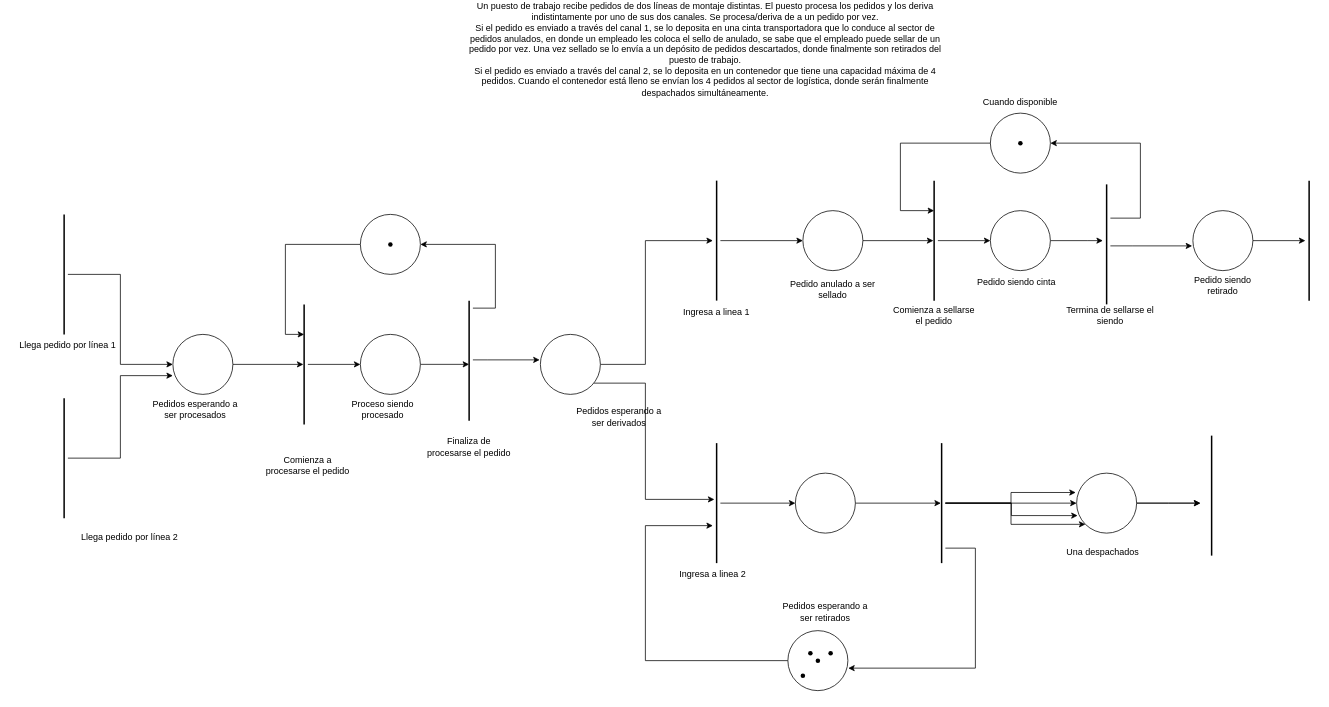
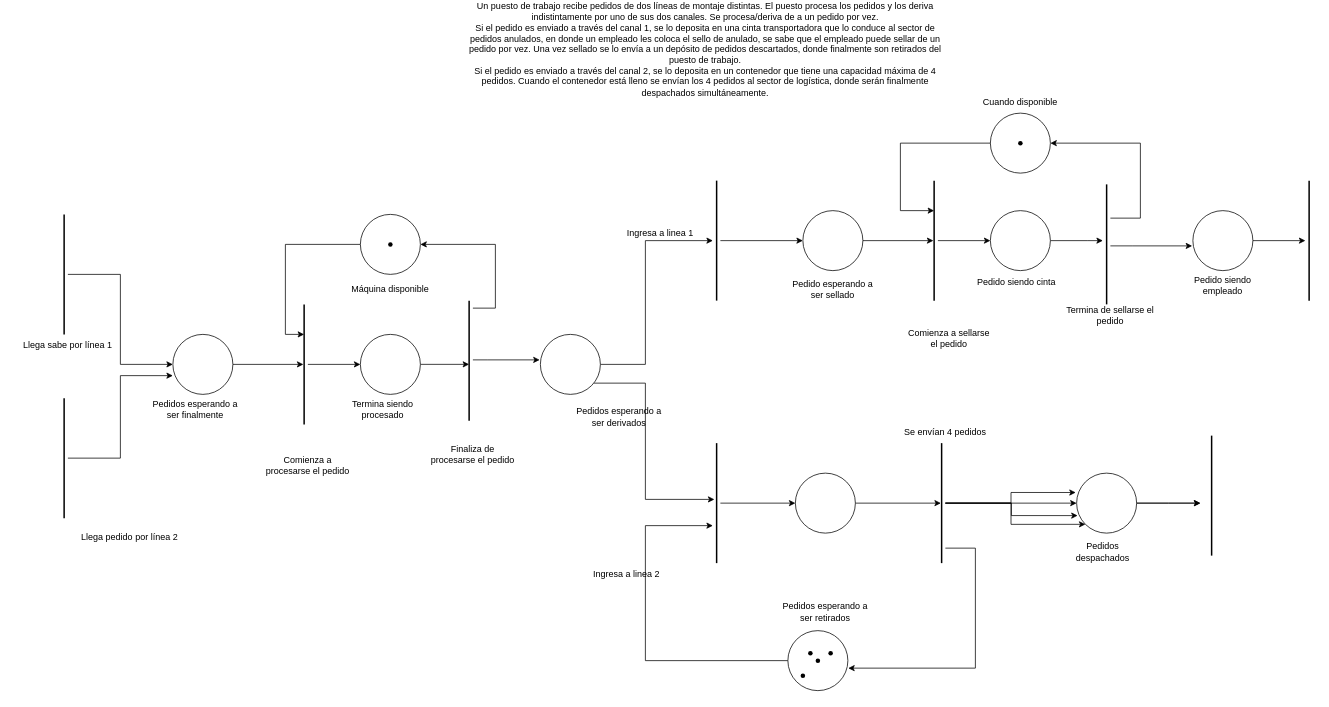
  <mxCell id="0" />
  <mxCell id="1" parent="0" />
  <mxCell id="2" value="&lt;div&gt;Un puesto de trabajo recibe pedidos de dos líneas de montaje distintas. El puesto procesa los pedidos y los deriva&lt;/div&gt;&lt;div&gt;indistintamente por uno de sus dos canales. Se procesa/deriva de a un pedido por vez.&lt;/div&gt;&lt;div&gt;Si el pedido es enviado a través del canal 1, se lo deposita en una cinta transportadora que lo conduce al sector de&lt;/div&gt;&lt;div&gt;pedidos anulados, en donde un empleado les coloca el sello de anulado, se sabe que el empleado puede sellar de un&lt;/div&gt;&lt;div&gt;pedido por vez. Una vez sellado se lo envía a un depósito de pedidos descartados, donde finalmente son retirados del&lt;/div&gt;&lt;div&gt;puesto de trabajo.&lt;/div&gt;&lt;div&gt;Si el pedido es enviado a través del canal 2, se lo deposita en un contenedor que tiene una capacidad máxima de 4&lt;/div&gt;&lt;div&gt;pedidos. Cuando el contenedor está lleno se envían los 4 pedidos al sector de logística, donde serán finalmente&lt;/div&gt;&lt;div&gt;despachados simultáneamente.&lt;/div&gt;" style="text;html=1;strokeColor=none;fillColor=none;align=center;verticalAlign=middle;whiteSpace=wrap;rounded=0;" vertex="1" parent="1"><mxGeometry x="470" y="20" width="940" height="30" as="geometry" /></mxCell>
  <mxCell id="3" style="edgeStyle=orthogonalEdgeStyle;rounded=0;orthogonalLoop=1;jettySize=auto;html=1;entryX=0;entryY=0.5;entryDx=0;entryDy=0;" edge="1" parent="1" source="4" target="6"><mxGeometry relative="1" as="geometry"><mxPoint x="200" y="335" as="targetPoint" /></mxGeometry></mxCell>
  <mxCell id="4" value="" style="line;strokeWidth=2;direction=south;html=1;" vertex="1" parent="1"><mxGeometry x="80" y="255" width="10" height="160" as="geometry" /></mxCell>
  <mxCell id="5" style="edgeStyle=orthogonalEdgeStyle;rounded=0;orthogonalLoop=1;jettySize=auto;html=1;entryX=0.5;entryY=0.6;entryDx=0;entryDy=0;entryPerimeter=0;" edge="1" parent="1" source="6" target="8"><mxGeometry relative="1" as="geometry" /></mxCell>
  <mxCell id="6" value="" style="ellipse;whiteSpace=wrap;html=1;aspect=fixed;" vertex="1" parent="1"><mxGeometry x="230" y="415" width="80" height="80" as="geometry" /></mxCell>
  <mxCell id="7" style="edgeStyle=orthogonalEdgeStyle;rounded=0;orthogonalLoop=1;jettySize=auto;html=1;entryX=0;entryY=0.5;entryDx=0;entryDy=0;" edge="1" parent="1" source="8" target="15"><mxGeometry relative="1" as="geometry" /></mxCell>
  <mxCell id="8" value="" style="line;strokeWidth=2;direction=south;html=1;" vertex="1" parent="1"><mxGeometry x="400" y="375" width="10" height="160" as="geometry" /></mxCell>
  <mxCell id="9" style="edgeStyle=orthogonalEdgeStyle;rounded=0;orthogonalLoop=1;jettySize=auto;html=1;entryX=0;entryY=0.688;entryDx=0;entryDy=0;entryPerimeter=0;" edge="1" parent="1" source="10" target="6"><mxGeometry relative="1" as="geometry"><mxPoint x="210" y="580" as="targetPoint" /></mxGeometry></mxCell>
  <mxCell id="10" value="" style="line;strokeWidth=2;direction=south;html=1;" vertex="1" parent="1"><mxGeometry x="80" y="500" width="10" height="160" as="geometry" /></mxCell>
- <mxCell id="11" value="Llega pedido por línea 1" style="text;html=1;strokeColor=none;fillColor=none;align=center;verticalAlign=middle;whiteSpace=wrap;rounded=0;" vertex="1" parent="1"><mxGeometry x="20" y="415" width="140" height="30" as="geometry" /></mxCell>
+ <mxCell id="11" value="Llega sabe por línea 1" style="text;html=1;strokeColor=none;fillColor=none;align=center;verticalAlign=middle;whiteSpace=wrap;rounded=0;" vertex="1" parent="1"><mxGeometry x="20" y="415" width="140" height="30" as="geometry" /></mxCell>
  <mxCell id="12" value="Llega pedido por línea 2" style="text;html=1;strokeColor=none;fillColor=none;align=center;verticalAlign=middle;whiteSpace=wrap;rounded=0;" vertex="1" parent="1"><mxGeometry x="100" y="670" width="145" height="30" as="geometry" /></mxCell>
- <mxCell id="13" value="Pedidos esperando a ser procesados" style="text;html=1;strokeColor=none;fillColor=none;align=center;verticalAlign=middle;whiteSpace=wrap;rounded=0;" vertex="1" parent="1"><mxGeometry x="200" y="500" width="120" height="30" as="geometry" /></mxCell>
+ <mxCell id="13" value="Pedidos esperando a ser finalmente" style="text;html=1;strokeColor=none;fillColor=none;align=center;verticalAlign=middle;whiteSpace=wrap;rounded=0;" vertex="1" parent="1"><mxGeometry x="200" y="500" width="120" height="30" as="geometry" /></mxCell>
  <mxCell id="14" style="edgeStyle=orthogonalEdgeStyle;rounded=0;orthogonalLoop=1;jettySize=auto;html=1;entryX=0.531;entryY=0.5;entryDx=0;entryDy=0;entryPerimeter=0;" edge="1" parent="1" source="15" target="18"><mxGeometry relative="1" as="geometry" /></mxCell>
  <mxCell id="15" value="" style="ellipse;whiteSpace=wrap;html=1;aspect=fixed;" vertex="1" parent="1"><mxGeometry x="480" y="415" width="80" height="80" as="geometry" /></mxCell>
  <mxCell id="16" style="edgeStyle=orthogonalEdgeStyle;rounded=0;orthogonalLoop=1;jettySize=auto;html=1;entryX=1;entryY=0.5;entryDx=0;entryDy=0;" edge="1" parent="1" source="18" target="20"><mxGeometry relative="1" as="geometry"><Array as="points"><mxPoint x="660" y="380" /><mxPoint x="660" y="295" /></Array></mxGeometry></mxCell>
  <mxCell id="17" style="edgeStyle=orthogonalEdgeStyle;rounded=0;orthogonalLoop=1;jettySize=auto;html=1;entryX=-0.012;entryY=0.425;entryDx=0;entryDy=0;entryPerimeter=0;" edge="1" parent="1" source="18" target="28"><mxGeometry relative="1" as="geometry"><Array as="points"><mxPoint x="650" y="449" /><mxPoint x="650" y="449" /></Array></mxGeometry></mxCell>
  <mxCell id="18" value="" style="line;strokeWidth=2;direction=south;html=1;" vertex="1" parent="1"><mxGeometry x="620" y="370" width="10" height="160" as="geometry" /></mxCell>
  <mxCell id="19" style="edgeStyle=orthogonalEdgeStyle;rounded=0;orthogonalLoop=1;jettySize=auto;html=1;entryX=0.25;entryY=0.5;entryDx=0;entryDy=0;entryPerimeter=0;" edge="1" parent="1" source="20" target="8"><mxGeometry relative="1" as="geometry"><Array as="points"><mxPoint x="380" y="295" /><mxPoint x="380" y="415" /></Array></mxGeometry></mxCell>
  <mxCell id="20" value="" style="ellipse;whiteSpace=wrap;html=1;aspect=fixed;" vertex="1" parent="1"><mxGeometry x="480" y="255" width="80" height="80" as="geometry" /></mxCell>
  <mxCell id="21" value="Comienza a procesarse el pedido" style="text;html=1;strokeColor=none;fillColor=none;align=center;verticalAlign=middle;whiteSpace=wrap;rounded=0;" vertex="1" parent="1"><mxGeometry x="350" y="575" width="120" height="30" as="geometry" /></mxCell>
- <mxCell id="22" value="Proceso siendo procesado" style="text;html=1;strokeColor=none;fillColor=none;align=center;verticalAlign=middle;whiteSpace=wrap;rounded=0;" vertex="1" parent="1"><mxGeometry x="450" y="500" width="120" height="30" as="geometry" /></mxCell>
- <mxCell id="23" value="Finaliza de procesarse el pedido" style="text;html=1;strokeColor=none;fillColor=none;align=center;verticalAlign=middle;whiteSpace=wrap;rounded=0;" vertex="1" parent="1"><mxGeometry x="565" y="550" width="120" height="30" as="geometry" /></mxCell>
+ <mxCell id="22" value="Termina siendo procesado" style="text;html=1;strokeColor=none;fillColor=none;align=center;verticalAlign=middle;whiteSpace=wrap;rounded=0;" vertex="1" parent="1"><mxGeometry x="450" y="500" width="120" height="30" as="geometry" /></mxCell>
+ <mxCell id="23" value="Finaliza de procesarse el pedido" style="text;html=1;strokeColor=none;fillColor=none;align=center;verticalAlign=middle;whiteSpace=wrap;rounded=0;" vertex="1" parent="1"><mxGeometry x="570" y="560" width="120" height="30" as="geometry" /></mxCell>
+ <mxCell id="24" value="Máquina disponible" style="text;html=1;strokeColor=none;fillColor=none;align=center;verticalAlign=middle;whiteSpace=wrap;rounded=0;" vertex="1" parent="1"><mxGeometry x="460" y="340" width="120" height="30" as="geometry" /></mxCell>
  <mxCell id="25" value="" style="shape=waypoint;sketch=0;fillStyle=solid;size=6;pointerEvents=1;points=[];fillColor=none;resizable=0;rotatable=0;perimeter=centerPerimeter;snapToPoint=1;" vertex="1" parent="1"><mxGeometry x="500" y="275" width="40" height="40" as="geometry" /></mxCell>
  <mxCell id="26" style="edgeStyle=orthogonalEdgeStyle;rounded=0;orthogonalLoop=1;jettySize=auto;html=1;" edge="1" parent="1" source="28" target="31"><mxGeometry relative="1" as="geometry"><Array as="points"><mxPoint x="860" y="455" /><mxPoint x="860" y="290" /></Array></mxGeometry></mxCell>
  <mxCell id="27" style="edgeStyle=orthogonalEdgeStyle;rounded=0;orthogonalLoop=1;jettySize=auto;html=1;entryX=0.469;entryY=0.8;entryDx=0;entryDy=0;entryPerimeter=0;" edge="1" parent="1" source="28" target="33"><mxGeometry relative="1" as="geometry"><Array as="points"><mxPoint x="860" y="480" /><mxPoint x="860" y="635" /></Array></mxGeometry></mxCell>
  <mxCell id="28" value="" style="ellipse;whiteSpace=wrap;html=1;aspect=fixed;" vertex="1" parent="1"><mxGeometry x="720" y="415" width="80" height="80" as="geometry" /></mxCell>
  <mxCell id="29" value="Pedidos esperando a ser derivados" style="text;html=1;strokeColor=none;fillColor=none;align=center;verticalAlign=middle;whiteSpace=wrap;rounded=0;" vertex="1" parent="1"><mxGeometry x="765" y="510" width="120" height="30" as="geometry" /></mxCell>
  <mxCell id="30" style="edgeStyle=orthogonalEdgeStyle;rounded=0;orthogonalLoop=1;jettySize=auto;html=1;" edge="1" parent="1" source="31" target="37"><mxGeometry relative="1" as="geometry" /></mxCell>
  <mxCell id="31" value="" style="line;strokeWidth=2;direction=south;html=1;" vertex="1" parent="1"><mxGeometry x="950" y="210" width="10" height="160" as="geometry" /></mxCell>
  <mxCell id="32" style="edgeStyle=orthogonalEdgeStyle;rounded=0;orthogonalLoop=1;jettySize=auto;html=1;entryX=0;entryY=0.5;entryDx=0;entryDy=0;" edge="1" parent="1" source="33" target="58"><mxGeometry relative="1" as="geometry" /></mxCell>
  <mxCell id="33" value="" style="line;strokeWidth=2;direction=south;html=1;" vertex="1" parent="1"><mxGeometry x="950" y="560" width="10" height="160" as="geometry" /></mxCell>
- <mxCell id="34" value="Ingresa a linea 1" style="text;html=1;strokeColor=none;fillColor=none;align=center;verticalAlign=middle;whiteSpace=wrap;rounded=0;" vertex="1" parent="1"><mxGeometry x="895" y="370" width="120" height="30" as="geometry" /></mxCell>
- <mxCell id="35" value="Ingresa a linea 2" style="text;html=1;strokeColor=none;fillColor=none;align=center;verticalAlign=middle;whiteSpace=wrap;rounded=0;" vertex="1" parent="1"><mxGeometry x="890" y="720" width="120" height="30" as="geometry" /></mxCell>
+ <mxCell id="34" value="Ingresa a linea 1" style="text;html=1;strokeColor=none;fillColor=none;align=center;verticalAlign=middle;whiteSpace=wrap;rounded=0;" vertex="1" parent="1"><mxGeometry x="820" y="265" width="120" height="30" as="geometry" /></mxCell>
+ <mxCell id="35" value="Ingresa a linea 2" style="text;html=1;strokeColor=none;fillColor=none;align=center;verticalAlign=middle;whiteSpace=wrap;rounded=0;" vertex="1" parent="1"><mxGeometry x="775" y="720" width="120" height="30" as="geometry" /></mxCell>
  <mxCell id="36" style="edgeStyle=orthogonalEdgeStyle;rounded=0;orthogonalLoop=1;jettySize=auto;html=1;entryX=0.5;entryY=0.6;entryDx=0;entryDy=0;entryPerimeter=0;" edge="1" parent="1" source="37" target="40"><mxGeometry relative="1" as="geometry" /></mxCell>
  <mxCell id="37" value="" style="ellipse;whiteSpace=wrap;html=1;aspect=fixed;" vertex="1" parent="1"><mxGeometry x="1070" y="250" width="80" height="80" as="geometry" /></mxCell>
- <mxCell id="38" value="Pedido anulado a ser sellado" style="text;html=1;strokeColor=none;fillColor=none;align=center;verticalAlign=middle;whiteSpace=wrap;rounded=0;" vertex="1" parent="1"><mxGeometry x="1050" y="340" width="120" height="30" as="geometry" /></mxCell>
+ <mxCell id="38" value="Pedido esperando a ser sellado" style="text;html=1;strokeColor=none;fillColor=none;align=center;verticalAlign=middle;whiteSpace=wrap;rounded=0;" vertex="1" parent="1"><mxGeometry x="1050" y="340" width="120" height="30" as="geometry" /></mxCell>
  <mxCell id="39" style="edgeStyle=orthogonalEdgeStyle;rounded=0;orthogonalLoop=1;jettySize=auto;html=1;entryX=0;entryY=0.5;entryDx=0;entryDy=0;" edge="1" parent="1" source="40" target="42"><mxGeometry relative="1" as="geometry" /></mxCell>
  <mxCell id="40" value="" style="line;strokeWidth=2;direction=south;html=1;" vertex="1" parent="1"><mxGeometry x="1240" y="210" width="10" height="160" as="geometry" /></mxCell>
  <mxCell id="41" style="edgeStyle=orthogonalEdgeStyle;rounded=0;orthogonalLoop=1;jettySize=auto;html=1;" edge="1" parent="1" source="42" target="45"><mxGeometry relative="1" as="geometry"><Array as="points"><mxPoint x="1450" y="290" /><mxPoint x="1450" y="290" /></Array></mxGeometry></mxCell>
  <mxCell id="42" value="" style="ellipse;whiteSpace=wrap;html=1;aspect=fixed;" vertex="1" parent="1"><mxGeometry x="1320" y="250" width="80" height="80" as="geometry" /></mxCell>
  <mxCell id="43" style="edgeStyle=orthogonalEdgeStyle;rounded=0;orthogonalLoop=1;jettySize=auto;html=1;entryX=1;entryY=0.5;entryDx=0;entryDy=0;" edge="1" parent="1" source="45" target="47"><mxGeometry relative="1" as="geometry"><Array as="points"><mxPoint x="1520" y="260" /><mxPoint x="1520" y="160" /></Array></mxGeometry></mxCell>
  <mxCell id="44" style="edgeStyle=orthogonalEdgeStyle;rounded=0;orthogonalLoop=1;jettySize=auto;html=1;entryX=-0.012;entryY=0.588;entryDx=0;entryDy=0;entryPerimeter=0;" edge="1" parent="1" source="45" target="54"><mxGeometry relative="1" as="geometry"><Array as="points"><mxPoint x="1510" y="297" /><mxPoint x="1510" y="297" /></Array></mxGeometry></mxCell>
  <mxCell id="45" value="" style="line;strokeWidth=2;direction=south;html=1;" vertex="1" parent="1"><mxGeometry x="1470" y="215" width="10" height="160" as="geometry" /></mxCell>
  <mxCell id="46" style="edgeStyle=orthogonalEdgeStyle;rounded=0;orthogonalLoop=1;jettySize=auto;html=1;entryX=0.25;entryY=0.5;entryDx=0;entryDy=0;entryPerimeter=0;" edge="1" parent="1" source="47" target="40"><mxGeometry relative="1" as="geometry"><Array as="points"><mxPoint x="1200" y="160" /><mxPoint x="1200" y="250" /></Array></mxGeometry></mxCell>
  <mxCell id="47" value="" style="ellipse;whiteSpace=wrap;html=1;aspect=fixed;" vertex="1" parent="1"><mxGeometry x="1320" y="120" width="80" height="80" as="geometry" /></mxCell>
  <mxCell id="48" value="" style="shape=waypoint;sketch=0;fillStyle=solid;size=6;pointerEvents=1;points=[];fillColor=none;resizable=0;rotatable=0;perimeter=centerPerimeter;snapToPoint=1;" vertex="1" parent="1"><mxGeometry x="1340" y="140" width="40" height="40" as="geometry" /></mxCell>
- <mxCell id="49" value="Comienza a sellarse el pedido" style="text;html=1;strokeColor=none;fillColor=none;align=center;verticalAlign=middle;whiteSpace=wrap;rounded=0;" vertex="1" parent="1"><mxGeometry x="1185" y="375" width="120" height="30" as="geometry" /></mxCell>
- <mxCell id="50" value="Termina de sellarse el siendo" style="text;html=1;strokeColor=none;fillColor=none;align=center;verticalAlign=middle;whiteSpace=wrap;rounded=0;" vertex="1" parent="1"><mxGeometry x="1420" y="375" width="120" height="30" as="geometry" /></mxCell>
+ <mxCell id="49" value="Comienza a sellarse el pedido" style="text;html=1;strokeColor=none;fillColor=none;align=center;verticalAlign=middle;whiteSpace=wrap;rounded=0;" vertex="1" parent="1"><mxGeometry x="1205" y="405" width="120" height="30" as="geometry" /></mxCell>
+ <mxCell id="50" value="Termina de sellarse el pedido" style="text;html=1;strokeColor=none;fillColor=none;align=center;verticalAlign=middle;whiteSpace=wrap;rounded=0;" vertex="1" parent="1"><mxGeometry x="1420" y="375" width="120" height="30" as="geometry" /></mxCell>
  <mxCell id="51" value="Pedido siendo cinta" style="text;html=1;strokeColor=none;fillColor=none;align=center;verticalAlign=middle;whiteSpace=wrap;rounded=0;" vertex="1" parent="1"><mxGeometry x="1270" y="330" width="170" height="30" as="geometry" /></mxCell>
  <mxCell id="52" value="Cuando disponible" style="text;html=1;strokeColor=none;fillColor=none;align=center;verticalAlign=middle;whiteSpace=wrap;rounded=0;" vertex="1" parent="1"><mxGeometry x="1275" y="90" width="170" height="30" as="geometry" /></mxCell>
  <mxCell id="53" style="edgeStyle=orthogonalEdgeStyle;rounded=0;orthogonalLoop=1;jettySize=auto;html=1;entryX=0.5;entryY=1;entryDx=0;entryDy=0;entryPerimeter=0;" edge="1" parent="1" source="54" target="55"><mxGeometry relative="1" as="geometry" /></mxCell>
  <mxCell id="54" value="" style="ellipse;whiteSpace=wrap;html=1;aspect=fixed;" vertex="1" parent="1"><mxGeometry x="1590" y="250" width="80" height="80" as="geometry" /></mxCell>
  <mxCell id="55" value="" style="line;strokeWidth=2;direction=south;html=1;" vertex="1" parent="1"><mxGeometry x="1740" y="210" width="10" height="160" as="geometry" /></mxCell>
- <mxCell id="56" value="Pedido siendo retirado" style="text;html=1;strokeColor=none;fillColor=none;align=center;verticalAlign=middle;whiteSpace=wrap;rounded=0;" vertex="1" parent="1"><mxGeometry x="1570" y="335" width="120" height="30" as="geometry" /></mxCell>
+ <mxCell id="56" value="Pedido siendo empleado" style="text;html=1;strokeColor=none;fillColor=none;align=center;verticalAlign=middle;whiteSpace=wrap;rounded=0;" vertex="1" parent="1"><mxGeometry x="1570" y="335" width="120" height="30" as="geometry" /></mxCell>
  <mxCell id="57" style="edgeStyle=orthogonalEdgeStyle;rounded=0;orthogonalLoop=1;jettySize=auto;html=1;entryX=0.5;entryY=0.6;entryDx=0;entryDy=0;entryPerimeter=0;" edge="1" parent="1" source="58" target="67"><mxGeometry relative="1" as="geometry" /></mxCell>
  <mxCell id="58" value="" style="ellipse;whiteSpace=wrap;html=1;aspect=fixed;" vertex="1" parent="1"><mxGeometry x="1060" y="600" width="80" height="80" as="geometry" /></mxCell>
  <mxCell id="59" value="Pedidos esperando a ser retirados" style="text;html=1;strokeColor=none;fillColor=none;align=center;verticalAlign=middle;whiteSpace=wrap;rounded=0;" vertex="1" parent="1"><mxGeometry x="1040" y="770" width="120" height="30" as="geometry" /></mxCell>
  <mxCell id="60" style="edgeStyle=orthogonalEdgeStyle;rounded=0;orthogonalLoop=1;jettySize=auto;html=1;" edge="1" parent="1" source="61" target="33"><mxGeometry relative="1" as="geometry"><Array as="points"><mxPoint x="860" y="850" /><mxPoint x="860" y="670" /></Array></mxGeometry></mxCell>
  <mxCell id="61" value="" style="ellipse;whiteSpace=wrap;html=1;aspect=fixed;" vertex="1" parent="1"><mxGeometry x="1050" y="810" width="80" height="80" as="geometry" /></mxCell>
  <mxCell id="62" style="edgeStyle=orthogonalEdgeStyle;rounded=0;orthogonalLoop=1;jettySize=auto;html=1;entryX=1.006;entryY=0.625;entryDx=0;entryDy=0;entryPerimeter=0;" edge="1" parent="1" source="67" target="61"><mxGeometry relative="1" as="geometry"><Array as="points"><mxPoint x="1300" y="700" /><mxPoint x="1300" y="860" /></Array></mxGeometry></mxCell>
  <mxCell id="63" style="edgeStyle=orthogonalEdgeStyle;rounded=0;orthogonalLoop=1;jettySize=auto;html=1;entryX=0;entryY=0.5;entryDx=0;entryDy=0;" edge="1" parent="1" source="67" target="74"><mxGeometry relative="1" as="geometry" /></mxCell>
  <mxCell id="64" style="edgeStyle=orthogonalEdgeStyle;rounded=0;orthogonalLoop=1;jettySize=auto;html=1;entryX=-0.015;entryY=0.323;entryDx=0;entryDy=0;entryPerimeter=0;" edge="1" parent="1" source="67" target="74"><mxGeometry relative="1" as="geometry" /></mxCell>
  <mxCell id="65" style="edgeStyle=orthogonalEdgeStyle;rounded=0;orthogonalLoop=1;jettySize=auto;html=1;entryX=0.017;entryY=0.708;entryDx=0;entryDy=0;entryPerimeter=0;" edge="1" parent="1" source="67" target="74"><mxGeometry relative="1" as="geometry"><Array as="points"><mxPoint x="1348" y="640" /><mxPoint x="1348" y="657" /></Array></mxGeometry></mxCell>
  <mxCell id="66" style="edgeStyle=orthogonalEdgeStyle;rounded=0;orthogonalLoop=1;jettySize=auto;html=1;entryX=0;entryY=1;entryDx=0;entryDy=0;" edge="1" parent="1" source="67" target="74"><mxGeometry relative="1" as="geometry" /></mxCell>
  <mxCell id="67" value="" style="line;strokeWidth=2;direction=south;html=1;" vertex="1" parent="1"><mxGeometry x="1250" y="560" width="10" height="160" as="geometry" /></mxCell>
  <mxCell id="68" value="" style="shape=waypoint;sketch=0;fillStyle=solid;size=6;pointerEvents=1;points=[];fillColor=none;resizable=0;rotatable=0;perimeter=centerPerimeter;snapToPoint=1;" vertex="1" parent="1"><mxGeometry x="1060" y="820" width="40" height="40" as="geometry" /></mxCell>
  <mxCell id="69" value="" style="shape=waypoint;sketch=0;fillStyle=solid;size=6;pointerEvents=1;points=[];fillColor=none;resizable=0;rotatable=0;perimeter=centerPerimeter;snapToPoint=1;" vertex="1" parent="1"><mxGeometry x="1070" y="830" width="40" height="40" as="geometry" /></mxCell>
  <mxCell id="70" value="" style="shape=waypoint;sketch=0;fillStyle=solid;size=6;pointerEvents=1;points=[];fillColor=none;resizable=0;rotatable=0;perimeter=centerPerimeter;snapToPoint=1;" vertex="1" parent="1"><mxGeometry x="1087" y="820" width="40" height="40" as="geometry" /></mxCell>
  <mxCell id="71" value="" style="shape=waypoint;sketch=0;fillStyle=solid;size=6;pointerEvents=1;points=[];fillColor=none;resizable=0;rotatable=0;perimeter=centerPerimeter;snapToPoint=1;" vertex="1" parent="1"><mxGeometry x="1050" y="850" width="40" height="40" as="geometry" /></mxCell>
  <mxCell id="72" style="edgeStyle=orthogonalEdgeStyle;rounded=0;orthogonalLoop=1;jettySize=auto;html=1;" edge="1" parent="1" source="74"><mxGeometry relative="1" as="geometry"><mxPoint x="1600" y="640" as="targetPoint" /></mxGeometry></mxCell>
  <mxCell id="73" style="edgeStyle=orthogonalEdgeStyle;rounded=0;orthogonalLoop=1;jettySize=auto;html=1;" edge="1" parent="1" source="74"><mxGeometry relative="1" as="geometry"><mxPoint x="1600" y="640" as="targetPoint" /></mxGeometry></mxCell>
  <mxCell id="74" value="" style="ellipse;whiteSpace=wrap;html=1;aspect=fixed;" vertex="1" parent="1"><mxGeometry x="1435" y="600" width="80" height="80" as="geometry" /></mxCell>
- <mxCell id="76" value="Una despachados" style="text;html=1;strokeColor=none;fillColor=none;align=center;verticalAlign=middle;whiteSpace=wrap;rounded=0;" vertex="1" parent="1"><mxGeometry x="1410" y="690" width="120" height="30" as="geometry" /></mxCell>
+ <mxCell id="75" value="Se envían 4 pedidos" style="text;html=1;strokeColor=none;fillColor=none;align=center;verticalAlign=middle;whiteSpace=wrap;rounded=0;" vertex="1" parent="1"><mxGeometry x="1200" y="530" width="120" height="30" as="geometry" /></mxCell>
+ <mxCell id="76" value="Pedidos despachados" style="text;html=1;strokeColor=none;fillColor=none;align=center;verticalAlign=middle;whiteSpace=wrap;rounded=0;" vertex="1" parent="1"><mxGeometry x="1410" y="690" width="120" height="30" as="geometry" /></mxCell>
  <mxCell id="77" value="" style="line;strokeWidth=2;direction=south;html=1;" vertex="1" parent="1"><mxGeometry x="1610" y="550" width="10" height="160" as="geometry" /></mxCell>
